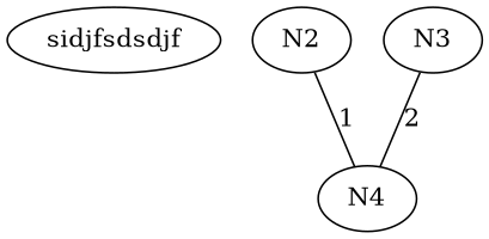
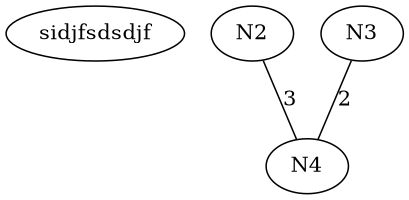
  graph {
    sidjfsdsdjf
    n2 [label=N2]
    n3 [label=N4]
    n4 [label=N3]
-   n2 -- n3 [label=1]
+   n2 -- n3 [label=3]
    n4 -- n3 [label=2]
  }
